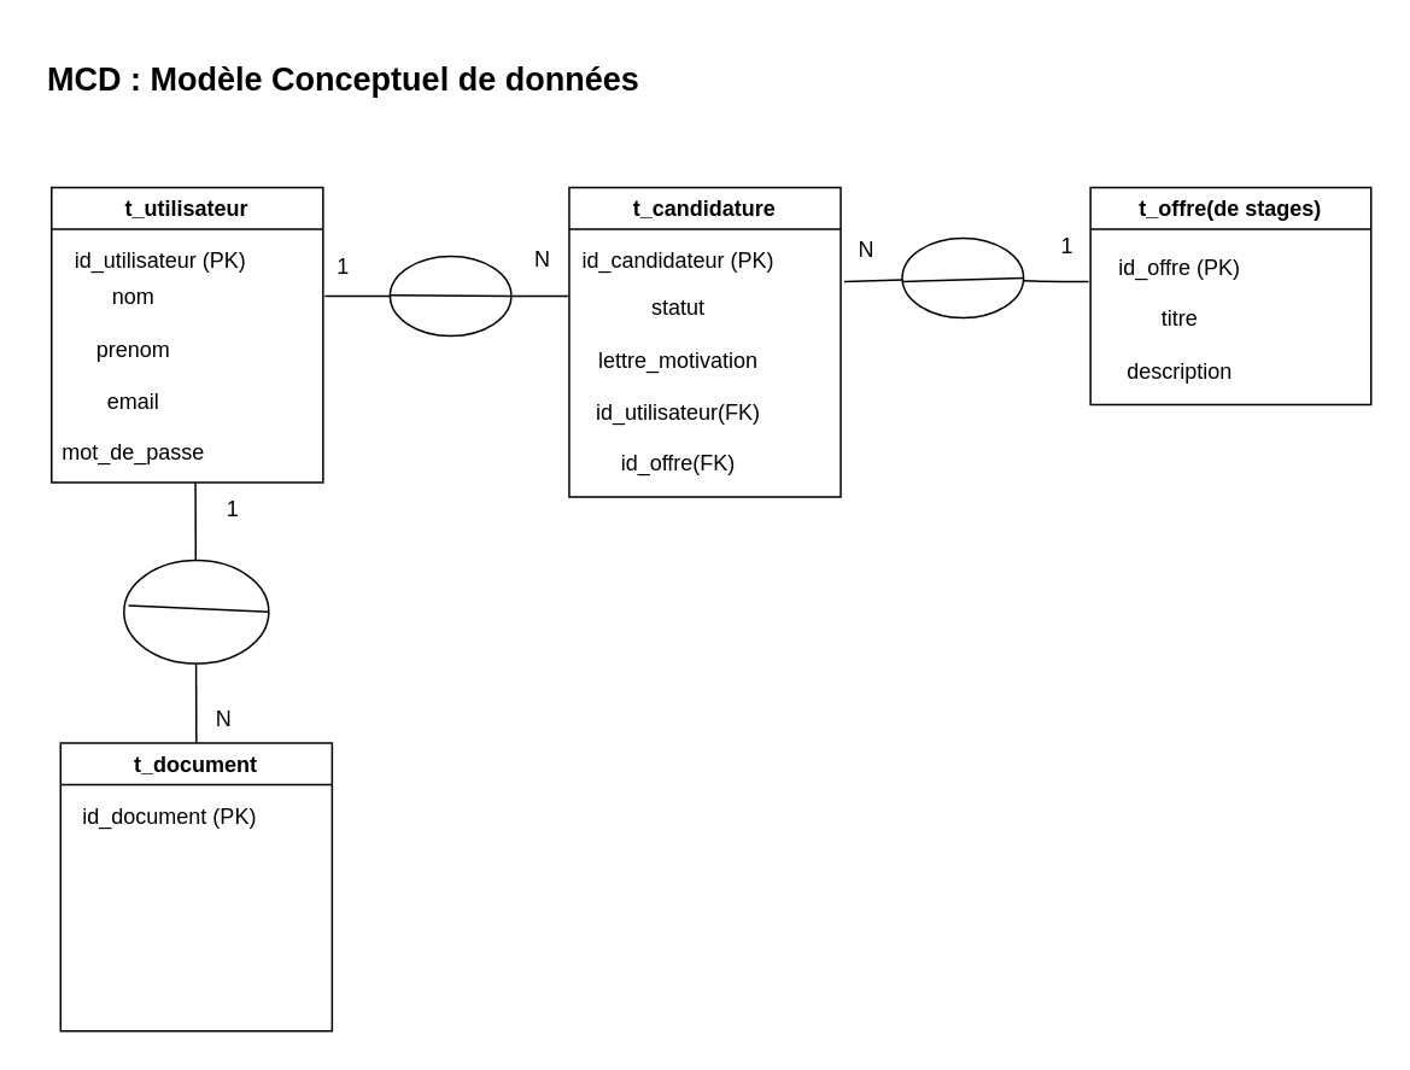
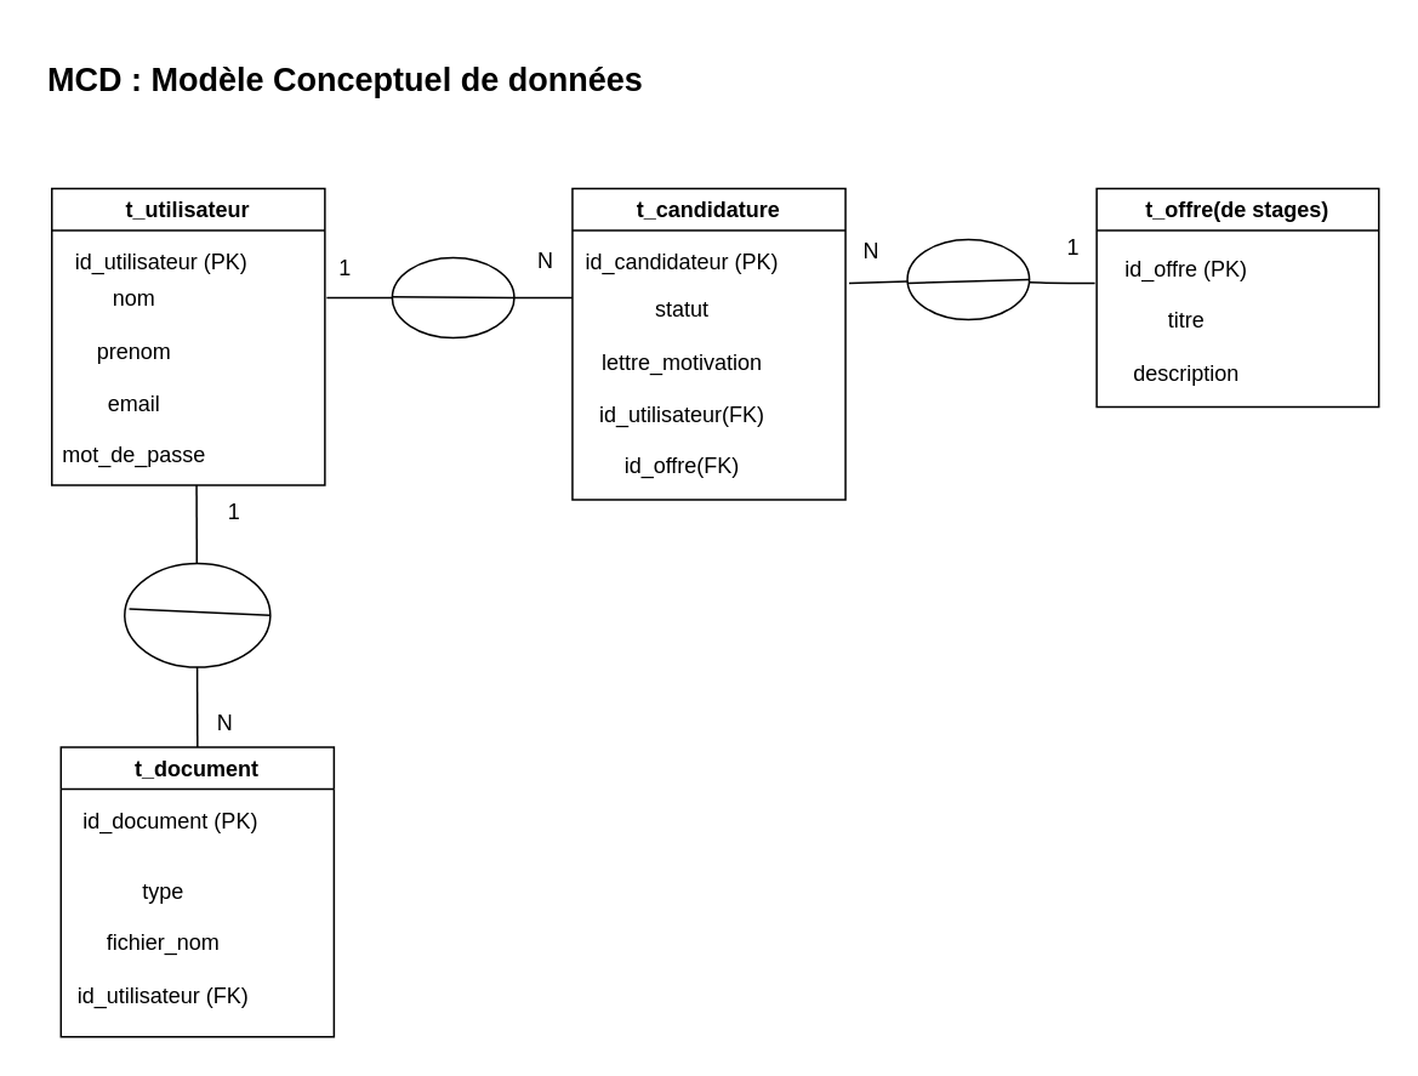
  <mxCell id="0" />
  <mxCell id="1" parent="0" />
  <mxCell id="2" value="t_utilisateur" style="swimlane;" vertex="1" parent="1"><mxGeometry x="28" y="103" width="150" height="163" as="geometry" /></mxCell>
  <mxCell id="3" value="id_utilisateur (PK)" style="text;html=1;align=center;verticalAlign=middle;resizable=0;points=[];autosize=1;" vertex="1" parent="2"><mxGeometry x="7" y="32" width="105" height="18" as="geometry" /></mxCell>
  <mxCell id="4" value="nom&lt;br&gt;&lt;br&gt;prenom&lt;br&gt;&lt;br&gt;email&lt;br&gt;&lt;br&gt;mot_de_passe" style="text;html=1;align=center;verticalAlign=middle;resizable=0;points=[];autosize=1;" vertex="1" parent="2"><mxGeometry y="53" width="89" height="102" as="geometry" /></mxCell>
  <mxCell id="5" value="t_candidature" style="swimlane;" vertex="1" parent="1"><mxGeometry x="314" y="103" width="150" height="171" as="geometry" /></mxCell>
  <mxCell id="6" value="id_candidateur (PK)" style="text;html=1;align=center;verticalAlign=middle;resizable=0;points=[];autosize=1;" vertex="1" parent="5"><mxGeometry x="2" y="32" width="116" height="18" as="geometry" /></mxCell>
  <mxCell id="7" value="statut&lt;br&gt;&lt;br&gt;lettre_motivation&lt;br&gt;&lt;br&gt;id_utilisateur(FK)&lt;br&gt;&lt;br&gt;id_offre(FK)" style="text;html=1;align=center;verticalAlign=middle;resizable=0;points=[];autosize=1;" vertex="1" parent="5"><mxGeometry x="9.5" y="59" width="101" height="102" as="geometry" /></mxCell>
  <mxCell id="8" value="t_offre(de stages)" style="swimlane;" vertex="1" parent="1"><mxGeometry x="602" y="103" width="155" height="120" as="geometry" /></mxCell>
  <mxCell id="9" value="id_offre (PK)&lt;br&gt;&lt;br&gt;titre&lt;br&gt;&lt;br&gt;description" style="text;html=1;align=center;verticalAlign=middle;resizable=0;points=[];autosize=1;" vertex="1" parent="8"><mxGeometry x="10" y="36" width="77" height="74" as="geometry" /></mxCell>
  <mxCell id="10" value="" style="endArrow=none;html=1;" edge="1" parent="1" source="12"><mxGeometry width="50" height="50" relative="1" as="geometry"><mxPoint x="179" y="163" as="sourcePoint" /><mxPoint x="314" y="163" as="targetPoint" /><Array as="points"><mxPoint x="290" y="163" /></Array></mxGeometry></mxCell>
  <mxCell id="11" value="" style="endArrow=none;html=1;" edge="1" parent="1" source="15"><mxGeometry width="50" height="50" relative="1" as="geometry"><mxPoint x="466" y="155" as="sourcePoint" /><mxPoint x="601" y="155" as="targetPoint" /><Array as="points"><mxPoint x="577" y="155" /></Array></mxGeometry></mxCell>
  <mxCell id="12" value="" style="ellipse;whiteSpace=wrap;html=1;" vertex="1" parent="1"><mxGeometry x="215" y="141" width="67" height="44" as="geometry" /></mxCell>
  <mxCell id="13" value="" style="endArrow=none;html=1;" edge="1" parent="1" target="12"><mxGeometry width="50" height="50" relative="1" as="geometry"><mxPoint x="179" y="163" as="sourcePoint" /><mxPoint x="314" y="163" as="targetPoint" /><Array as="points" /></mxGeometry></mxCell>
  <mxCell id="14" value="" style="endArrow=none;html=1;entryX=1;entryY=0.5;entryDx=0;entryDy=0;" edge="1" parent="1" target="12"><mxGeometry width="50" height="50" relative="1" as="geometry"><mxPoint x="215" y="162.5" as="sourcePoint" /><mxPoint x="265" y="162.5" as="targetPoint" /></mxGeometry></mxCell>
  <mxCell id="15" value="" style="ellipse;whiteSpace=wrap;html=1;" vertex="1" parent="1"><mxGeometry x="498" y="131" width="67" height="44" as="geometry" /></mxCell>
  <mxCell id="16" value="" style="endArrow=none;html=1;" edge="1" parent="1" target="15"><mxGeometry width="50" height="50" relative="1" as="geometry"><mxPoint x="466" y="155" as="sourcePoint" /><mxPoint x="601" y="155" as="targetPoint" /><Array as="points" /></mxGeometry></mxCell>
  <mxCell id="17" value="" style="endArrow=none;html=1;entryX=1;entryY=0.5;entryDx=0;entryDy=0;" edge="1" parent="1" target="15"><mxGeometry width="50" height="50" relative="1" as="geometry"><mxPoint x="498" y="155" as="sourcePoint" /><mxPoint x="548" y="155" as="targetPoint" /></mxGeometry></mxCell>
  <mxCell id="18" value="1" style="text;html=1;align=center;verticalAlign=middle;resizable=0;points=[];autosize=1;" vertex="1" parent="1"><mxGeometry x="180" y="138" width="17" height="18" as="geometry" /></mxCell>
  <mxCell id="19" value="N" style="text;html=1;align=center;verticalAlign=middle;resizable=0;points=[];autosize=1;" vertex="1" parent="1"><mxGeometry x="289" y="134" width="19" height="18" as="geometry" /></mxCell>
  <mxCell id="20" value="N" style="text;html=1;align=center;verticalAlign=middle;resizable=0;points=[];autosize=1;" vertex="1" parent="1"><mxGeometry x="468" y="129" width="19" height="18" as="geometry" /></mxCell>
  <mxCell id="21" value="1" style="text;html=1;align=center;verticalAlign=middle;resizable=0;points=[];autosize=1;" vertex="1" parent="1"><mxGeometry x="580" y="127" width="17" height="18" as="geometry" /></mxCell>
  <mxCell id="22" value="t_document" style="swimlane;" vertex="1" parent="1"><mxGeometry x="33" y="410" width="150" height="159" as="geometry"><mxRectangle x="311" y="276" width="83" height="23" as="alternateBounds" /></mxGeometry></mxCell>
+ <mxCell id="23" value="type&lt;br&gt;&lt;br&gt;fichier_nom&lt;br&gt;&lt;br&gt;id_utilisateur (FK)" style="text;html=1;align=center;verticalAlign=middle;resizable=0;points=[];autosize=1;" vertex="1" parent="22"><mxGeometry x="4" y="71" width="104" height="74" as="geometry" /></mxCell>
  <mxCell id="24" value="id_document (PK)" style="text;html=1;align=center;verticalAlign=middle;resizable=0;points=[];autosize=1;" vertex="1" parent="22"><mxGeometry x="7" y="32" width="106" height="18" as="geometry" /></mxCell>
  <mxCell id="25" value="" style="endArrow=none;html=1;exitX=0.5;exitY=0;exitDx=0;exitDy=0;" edge="1" parent="1" source="22"><mxGeometry width="50" height="50" relative="1" as="geometry"><mxPoint x="107.5" y="366" as="sourcePoint" /><mxPoint x="107.5" y="266" as="targetPoint" /></mxGeometry></mxCell>
  <mxCell id="26" value="" style="ellipse;whiteSpace=wrap;html=1;" vertex="1" parent="1"><mxGeometry x="68" y="309" width="80" height="57" as="geometry" /></mxCell>
  <mxCell id="27" value="" style="endArrow=none;html=1;entryX=1;entryY=0.5;entryDx=0;entryDy=0;" edge="1" parent="1" target="26"><mxGeometry width="50" height="50" relative="1" as="geometry"><mxPoint x="70.5" y="334" as="sourcePoint" /><mxPoint x="135.5" y="334" as="targetPoint" /></mxGeometry></mxCell>
  <mxCell id="28" value="1" style="text;html=1;align=center;verticalAlign=middle;resizable=0;points=[];autosize=1;" vertex="1" parent="1"><mxGeometry x="119" y="272" width="17" height="18" as="geometry" /></mxCell>
  <mxCell id="29" value="N" style="text;html=1;align=center;verticalAlign=middle;resizable=0;points=[];autosize=1;" vertex="1" parent="1"><mxGeometry x="113" y="388" width="19" height="18" as="geometry" /></mxCell>
  <mxCell id="30" value="&lt;h2&gt;&lt;b&gt;MCD : Modèle Conceptuel de données&lt;/b&gt;&lt;/h2&gt;" style="text;html=1;align=center;verticalAlign=middle;resizable=0;points=[];autosize=1;" vertex="1" parent="1"><mxGeometry x="20" y="20" width="337" height="48" as="geometry" /></mxCell>
